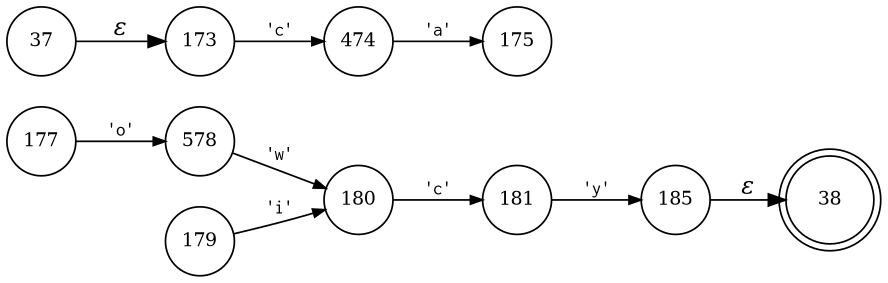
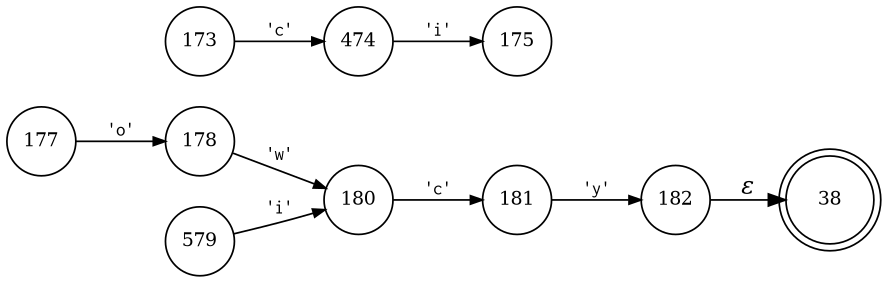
  digraph {
    rankdir=LR
    node [fixedsize=true fontsize=11 shape=circle peripheries=1]
    edge [arrowhead=normal arrowsize=.7 fontname=Courier fontsize=11]
    n1 [label=38 shape=doublecircle width=.6 peripheries=""]
    n2 [label=177 width=.55]
-   n3 [label=578 width=.55]
+   n3 [label=178 width=.55]
    n4 [label=180 width=.55]
-   n5 [label=179 width=.55]
+   n5 [label=579 width=.55]
    n6 [label=181 width=.55]
-   n7 [label=185 width=.55]
-   n8 [label=37 width=.55]
+   n7 [label=182 width=.55]
    n9 [label=173 width=.55]
    n10 [label=474 width=.55]
    n11 [label=175 width=.55]
    n2 -> n3 [label="'o'"]
    n3 -> n4 [label="'w'"]
    n4 -> n6 [label="'c'"]
    n5 -> n4 [label="'i'"]
    n6 -> n7 [label="'y'"]
    n7 -> n1 [fontname="Times-Italic" label="&epsilon;" arrowhead="" arrowsize="" fontsize=""]
-   n8 -> n9 [fontname="Times-Italic" label="&epsilon;" arrowhead="" arrowsize="" fontsize=""]
    n9 -> n10 [label="'c'"]
-   n10 -> n11 [label="'a'"]
+   n10 -> n11 [label="'i'"]
  }
